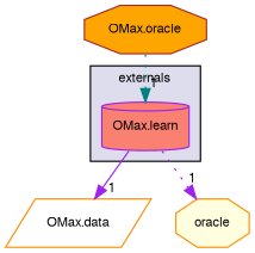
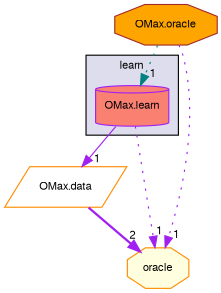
  digraph {
    compound=true
    node [color=darkorange fontname=FreeSans fontsize=10 shape=octagon style=filled]
    edge [color=purple headlabel=1 labeldistance=1.5 labelfontname=FreeSans labelfontsize=10 style=dotted]
    n1 [color=purple fillcolor=salmon label="OMax.learn" pencolor=black shape=cylinder]
    n2 [fillcolor=white label="OMax.data" shape=parallelogram]
    n3 [fillcolor=lightyellow label=oracle]
    n4 [color=brown fillcolor=orange label="OMax.oracle"]
    subgraph cluster_1 {
      bgcolor="#ddddee"
      fontname=FreeSans
      fontsize=10
-     label=externals
+     label=learn
      pencolor=black
      n1
    }
    n1 -> n2 [style=solid]
    n1 -> n3
+   n2 -> n3 [headlabel=2 style=bold]
    n4 -> n1 [color=teal]
+   n4 -> n3
  }
